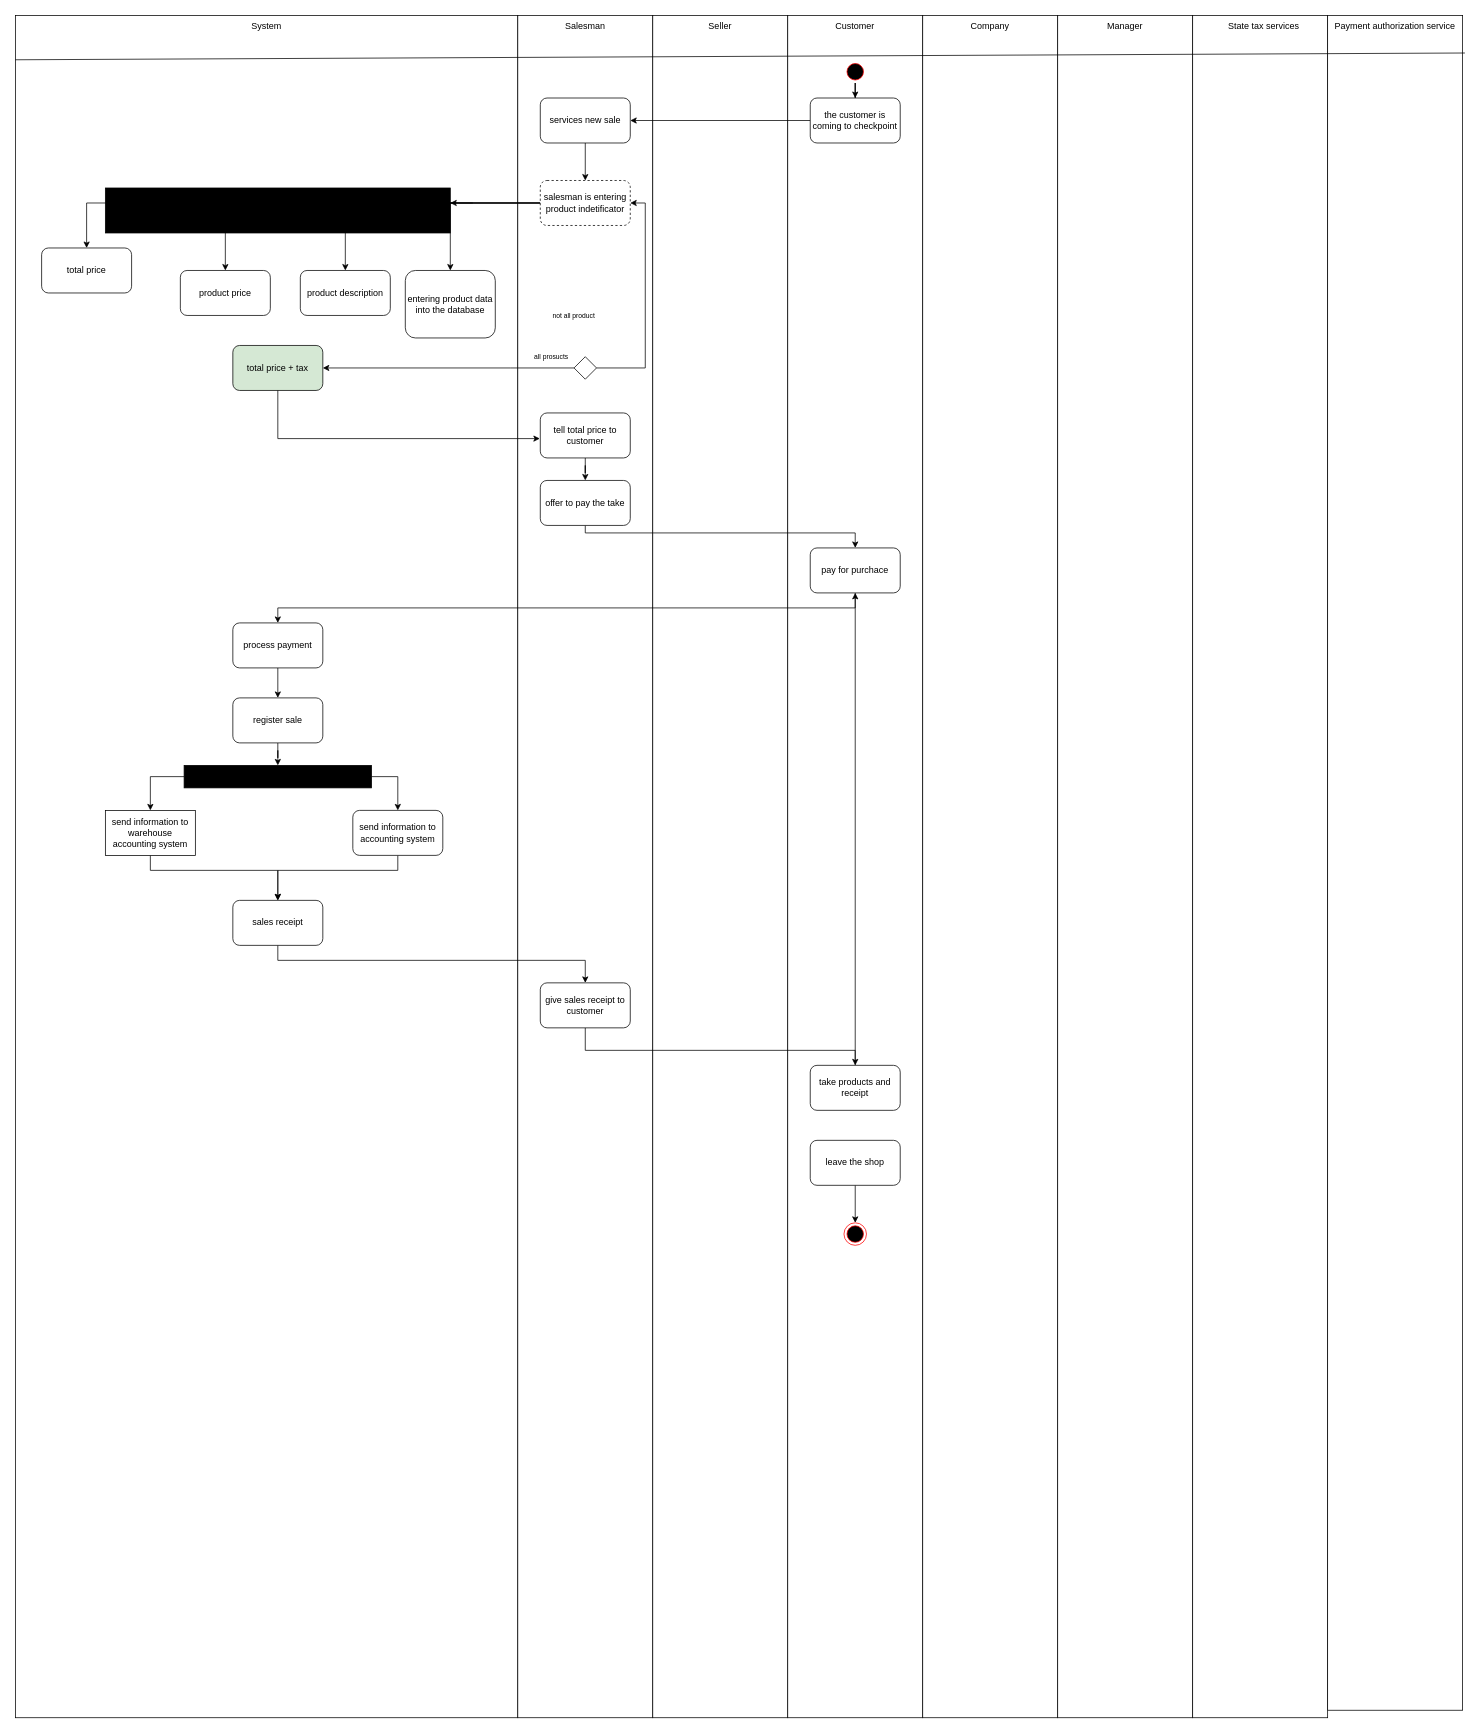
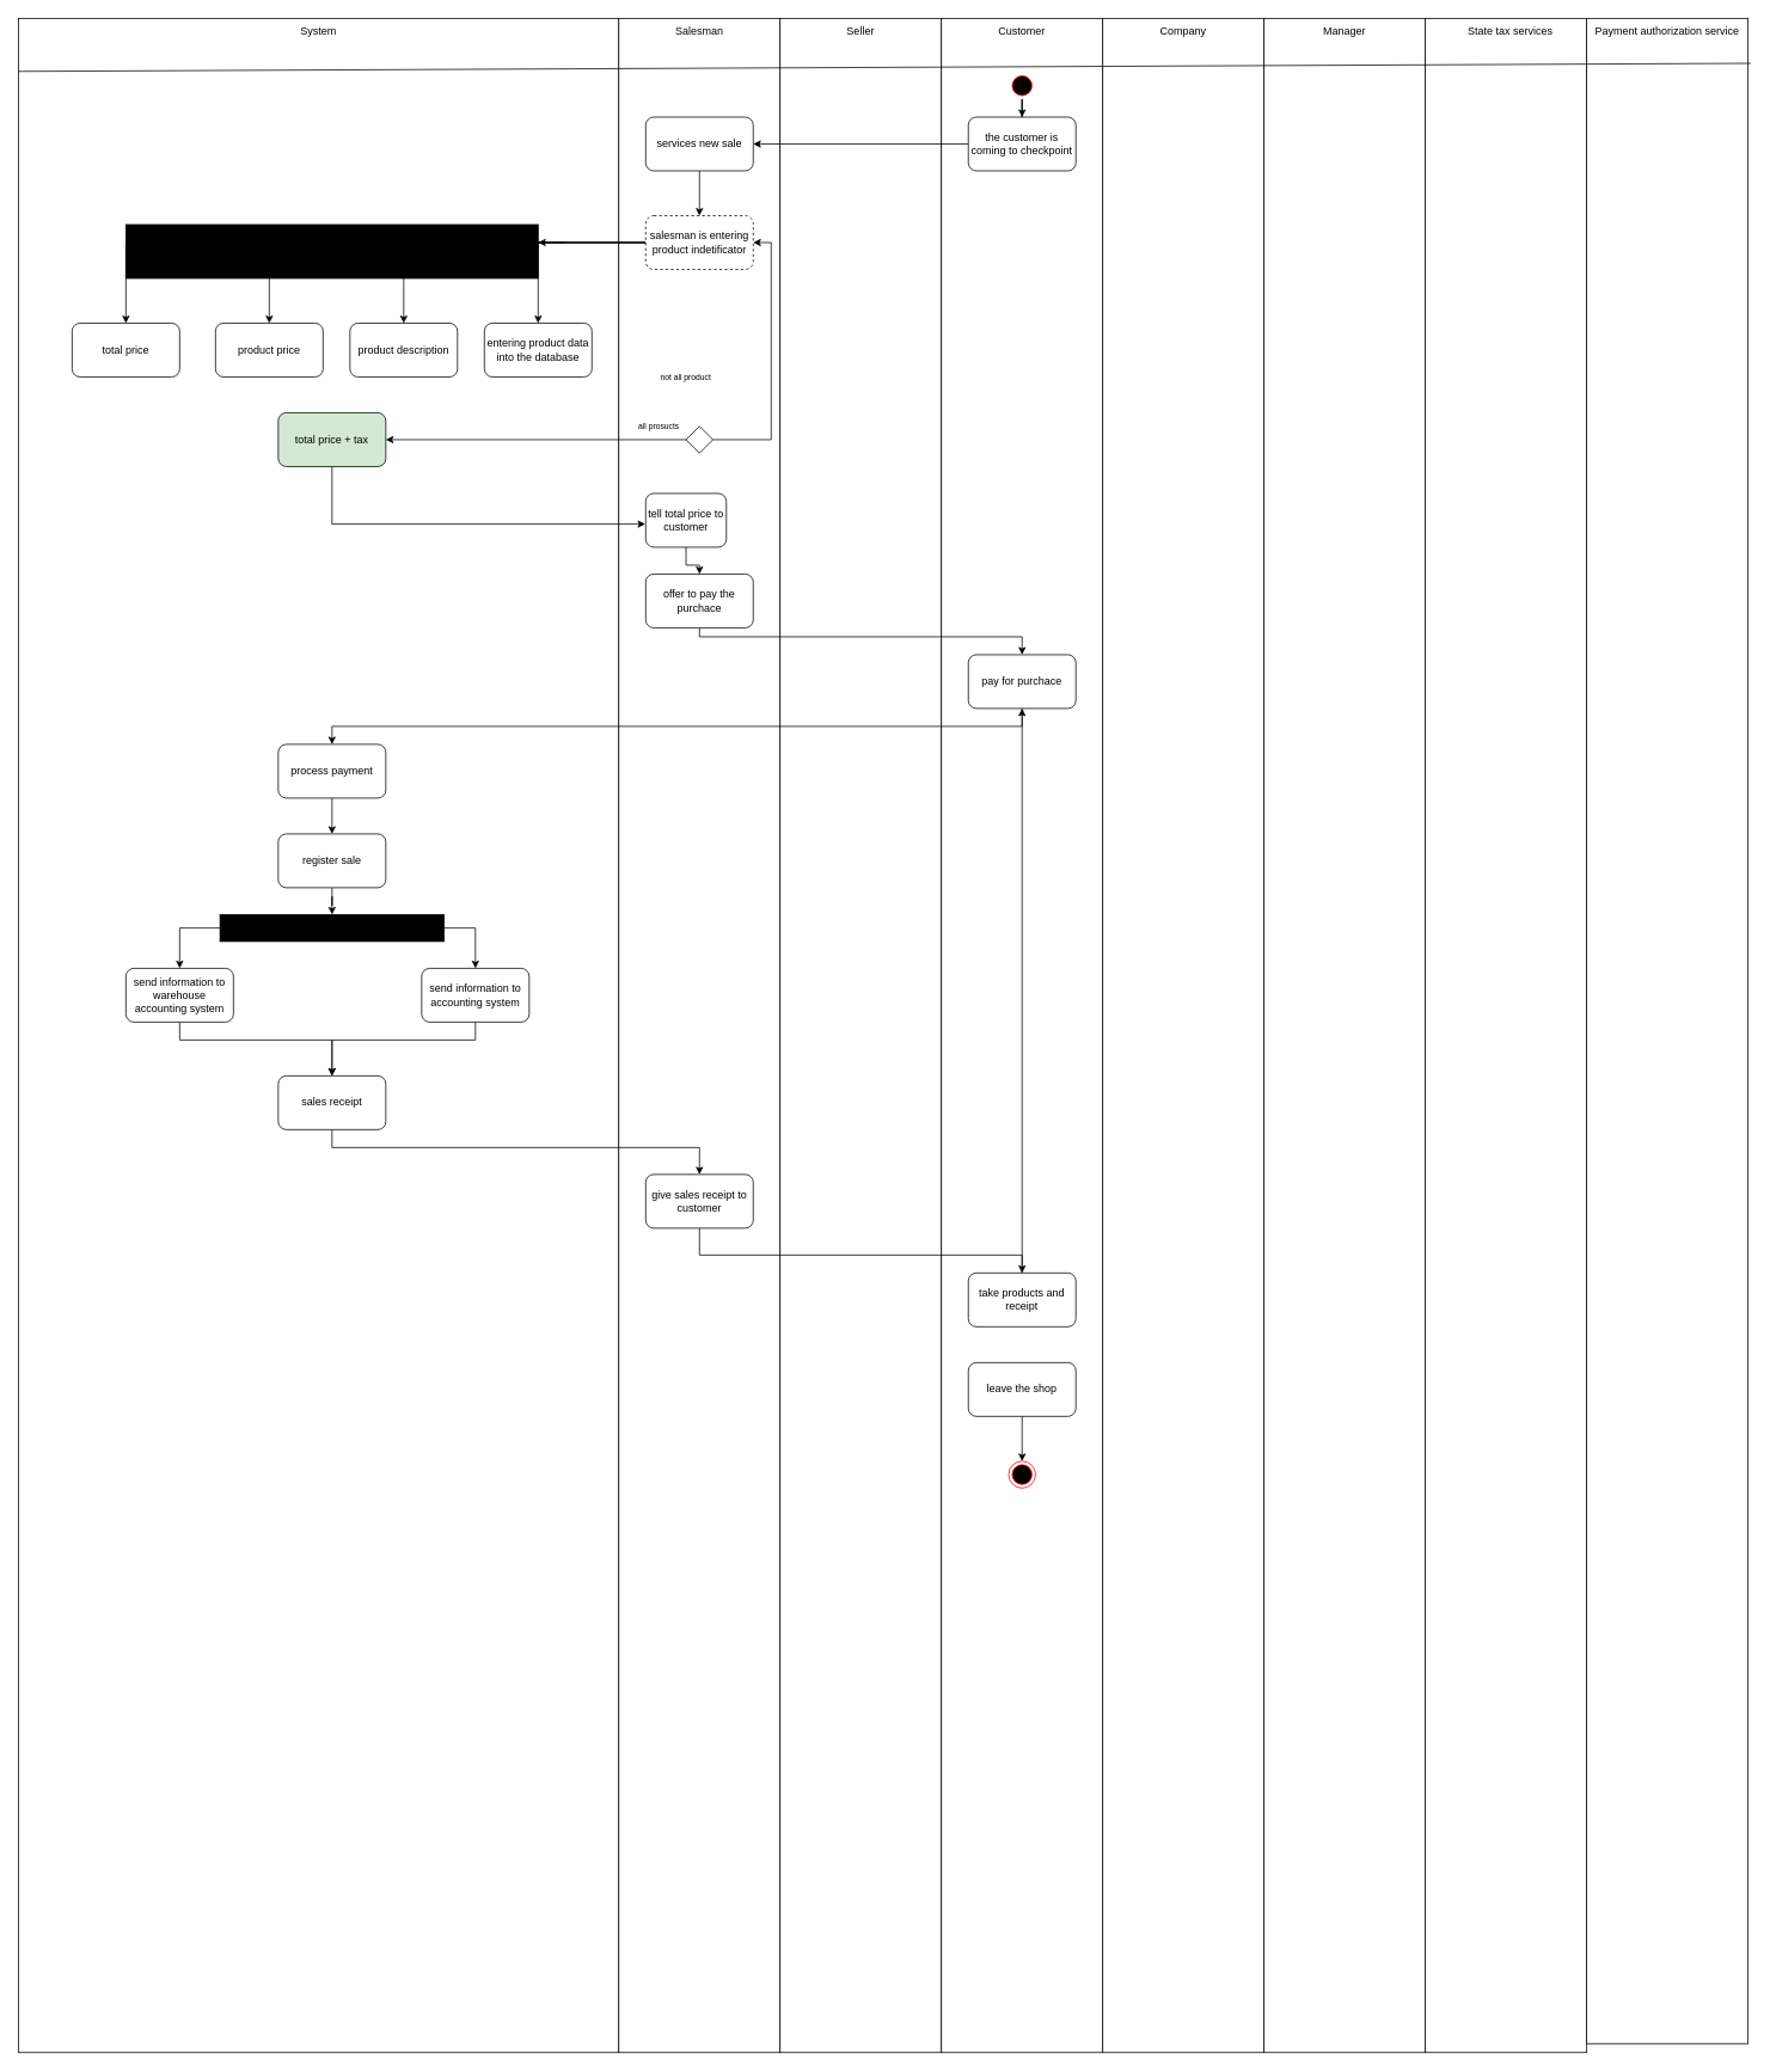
  <mxCell id="0" />
  <mxCell id="1" parent="0" />
  <mxCell id="2" value="" style="rounded=0;whiteSpace=wrap;html=1;" vertex="1" parent="1"><mxGeometry x="20" y="20" width="670" height="2270" as="geometry" /></mxCell>
  <mxCell id="3" value="&lt;div&gt;&lt;br/&gt;&lt;/div&gt;" style="rounded=0;whiteSpace=wrap;html=1;" vertex="1" parent="1"><mxGeometry x="690" y="20" width="180" height="2270" as="geometry" /></mxCell>
  <mxCell id="4" value="" style="rounded=0;whiteSpace=wrap;html=1;" vertex="1" parent="1"><mxGeometry x="870" y="20" width="180" height="2270" as="geometry" /></mxCell>
  <mxCell id="5" value="" style="rounded=0;whiteSpace=wrap;html=1;" vertex="1" parent="1"><mxGeometry x="1050" y="20" width="180" height="2270" as="geometry" /></mxCell>
  <mxCell id="6" value="" style="rounded=0;whiteSpace=wrap;html=1;" vertex="1" parent="1"><mxGeometry x="1230" y="20" width="180" height="2270" as="geometry" /></mxCell>
  <mxCell id="7" value="" style="rounded=0;whiteSpace=wrap;html=1;" vertex="1" parent="1"><mxGeometry x="1410" y="20" width="180" height="2270" as="geometry" /></mxCell>
  <mxCell id="8" value="" style="rounded=0;whiteSpace=wrap;html=1;" vertex="1" parent="1"><mxGeometry x="1590" y="20" width="180" height="2270" as="geometry" /></mxCell>
  <mxCell id="9" value="" style="rounded=0;whiteSpace=wrap;html=1;" vertex="1" parent="1"><mxGeometry x="1770" y="20" width="180" height="2260" as="geometry" /></mxCell>
  <mxCell id="10" value="Salesman" style="text;html=1;align=center;verticalAlign=middle;whiteSpace=wrap;rounded=0;" vertex="1" parent="1"><mxGeometry x="750" y="20" width="60" height="30" as="geometry" /></mxCell>
  <mxCell id="11" value="Seller" style="text;html=1;align=center;verticalAlign=middle;whiteSpace=wrap;rounded=0;" vertex="1" parent="1"><mxGeometry x="930" y="20" width="60" height="30" as="geometry" /></mxCell>
  <mxCell id="12" value="Customer" style="text;html=1;align=center;verticalAlign=middle;whiteSpace=wrap;rounded=0;" vertex="1" parent="1"><mxGeometry x="1110" y="20" width="60" height="30" as="geometry" /></mxCell>
  <mxCell id="13" value="Company" style="text;html=1;align=center;verticalAlign=middle;whiteSpace=wrap;rounded=0;" vertex="1" parent="1"><mxGeometry x="1290" y="20" width="60" height="30" as="geometry" /></mxCell>
  <mxCell id="14" value="Manager" style="text;html=1;align=center;verticalAlign=middle;whiteSpace=wrap;rounded=0;" vertex="1" parent="1"><mxGeometry x="1470" y="20" width="60" height="30" as="geometry" /></mxCell>
  <mxCell id="15" value="State tax services" style="text;html=1;align=center;verticalAlign=middle;whiteSpace=wrap;rounded=0;" vertex="1" parent="1"><mxGeometry x="1620" y="20" width="130" height="30" as="geometry" /></mxCell>
  <mxCell id="16" value="Payment authorization service" style="text;html=1;align=center;verticalAlign=middle;whiteSpace=wrap;rounded=0;" vertex="1" parent="1"><mxGeometry x="1770" y="20" width="180" height="30" as="geometry" /></mxCell>
  <mxCell id="17" style="edgeStyle=orthogonalEdgeStyle;rounded=0;orthogonalLoop=1;jettySize=auto;html=1;" edge="1" parent="1" source="18" target="20"><mxGeometry relative="1" as="geometry" /></mxCell>
  <mxCell id="18" value="" style="ellipse;html=1;shape=startState;fillColor=#000000;strokeColor=#ff0000;" vertex="1" parent="1"><mxGeometry x="1125" y="80" width="30" height="30" as="geometry" /></mxCell>
  <mxCell id="19" style="edgeStyle=orthogonalEdgeStyle;rounded=0;orthogonalLoop=1;jettySize=auto;html=1;entryX=1;entryY=0.5;entryDx=0;entryDy=0;" edge="1" parent="1" source="20" target="27"><mxGeometry relative="1" as="geometry" /></mxCell>
  <mxCell id="20" value="the customer is coming to checkpoint" style="rounded=1;whiteSpace=wrap;html=1;" vertex="1" parent="1"><mxGeometry x="1080" y="130" width="120" height="60" as="geometry" /></mxCell>
  <mxCell id="21" style="edgeStyle=orthogonalEdgeStyle;rounded=0;orthogonalLoop=1;jettySize=auto;html=1;entryX=0.5;entryY=0;entryDx=0;entryDy=0;" edge="1" parent="1" source="25" target="28"><mxGeometry relative="1" as="geometry"><Array as="points"><mxPoint x="600" y="270" /></Array></mxGeometry></mxCell>
  <mxCell id="22" style="edgeStyle=orthogonalEdgeStyle;rounded=0;orthogonalLoop=1;jettySize=auto;html=1;entryX=0.5;entryY=0;entryDx=0;entryDy=0;" edge="1" parent="1" source="25" target="30"><mxGeometry relative="1" as="geometry" /></mxCell>
  <mxCell id="23" style="edgeStyle=orthogonalEdgeStyle;rounded=0;orthogonalLoop=1;jettySize=auto;html=1;" edge="1" parent="1" source="25" target="31"><mxGeometry relative="1" as="geometry" /></mxCell>
  <mxCell id="24" style="edgeStyle=orthogonalEdgeStyle;rounded=0;orthogonalLoop=1;jettySize=auto;html=1;" edge="1" parent="1" source="25" target="32"><mxGeometry relative="1" as="geometry" /></mxCell>
  <mxCell id="25" value="salesman is entering product indetificator" style="rounded=1;whiteSpace=wrap;html=1;dashed=1;" vertex="1" parent="1"><mxGeometry x="720" y="240" width="120" height="60" as="geometry" /></mxCell>
  <mxCell id="26" style="edgeStyle=orthogonalEdgeStyle;rounded=0;orthogonalLoop=1;jettySize=auto;html=1;entryX=0.5;entryY=0;entryDx=0;entryDy=0;" edge="1" parent="1" source="27" target="25"><mxGeometry relative="1" as="geometry" /></mxCell>
  <mxCell id="27" value="services new sale" style="rounded=1;whiteSpace=wrap;html=1;" vertex="1" parent="1"><mxGeometry x="720" y="130" width="120" height="60" as="geometry" /></mxCell>
- <mxCell id="28" value="entering product data into the database" style="rounded=1;whiteSpace=wrap;html=1;" vertex="1" parent="1"><mxGeometry x="540" y="360" width="120" height="90" as="geometry" /></mxCell>
+ <mxCell id="28" value="entering product data into the database" style="rounded=1;whiteSpace=wrap;html=1;" vertex="1" parent="1"><mxGeometry x="540" y="360" width="120" height="60" as="geometry" /></mxCell>
  <mxCell id="29" value="" style="endArrow=none;html=1;rounded=0;exitX=0;exitY=0.026;exitDx=0;exitDy=0;exitPerimeter=0;" edge="1" parent="1" source="2"><mxGeometry width="50" height="50" relative="1" as="geometry"><mxPoint x="510" y="50" as="sourcePoint" /><mxPoint x="1953" y="70" as="targetPoint" /></mxGeometry></mxCell>
- <mxCell id="30" value="product description" style="rounded=1;whiteSpace=wrap;html=1;" vertex="1" parent="1"><mxGeometry x="400" y="360" width="120" height="60" as="geometry" /></mxCell>
+ <mxCell id="30" value="product description" style="rounded=1;whiteSpace=wrap;html=1;" vertex="1" parent="1"><mxGeometry x="390" y="360" width="120" height="60" as="geometry" /></mxCell>
  <mxCell id="31" value="product price" style="rounded=1;whiteSpace=wrap;html=1;" vertex="1" parent="1"><mxGeometry x="240" y="360" width="120" height="60" as="geometry" /></mxCell>
- <mxCell id="32" value="total price" style="rounded=1;whiteSpace=wrap;html=1;" vertex="1" parent="1"><mxGeometry x="55" y="330" width="120" height="60" as="geometry" /></mxCell>
+ <mxCell id="32" value="total price" style="rounded=1;whiteSpace=wrap;html=1;" vertex="1" parent="1"><mxGeometry x="80" y="360" width="120" height="60" as="geometry" /></mxCell>
  <mxCell id="33" value="System" style="text;html=1;align=center;verticalAlign=middle;whiteSpace=wrap;rounded=0;" vertex="1" parent="1"><mxGeometry x="325" y="20" width="60" height="30" as="geometry" /></mxCell>
  <mxCell id="34" value="" style="rounded=0;whiteSpace=wrap;html=1;fillColor=#000000;" vertex="1" parent="1"><mxGeometry x="140" y="250" width="460" height="60" as="geometry" /></mxCell>
  <mxCell id="35" value="" style="endArrow=classic;html=1;rounded=0;" edge="1" parent="1"><mxGeometry width="50" height="50" relative="1" as="geometry"><mxPoint x="630" y="270" as="sourcePoint" /><mxPoint x="600" y="270" as="targetPoint" /></mxGeometry></mxCell>
  <mxCell id="36" style="edgeStyle=orthogonalEdgeStyle;rounded=0;orthogonalLoop=1;jettySize=auto;html=1;entryX=1;entryY=0.5;entryDx=0;entryDy=0;" edge="1" parent="1" source="38" target="40"><mxGeometry relative="1" as="geometry"><Array as="points"><mxPoint x="680" y="490" /><mxPoint x="680" y="490" /></Array></mxGeometry></mxCell>
  <mxCell id="37" style="edgeStyle=orthogonalEdgeStyle;rounded=0;orthogonalLoop=1;jettySize=auto;html=1;entryX=1;entryY=0.5;entryDx=0;entryDy=0;" edge="1" parent="1" source="38" target="25"><mxGeometry relative="1" as="geometry"><Array as="points"><mxPoint x="860" y="490" /><mxPoint x="860" y="270" /></Array></mxGeometry></mxCell>
  <mxCell id="38" value="" style="rhombus;whiteSpace=wrap;html=1;" vertex="1" parent="1"><mxGeometry x="765" y="475" width="30" height="30" as="geometry" /></mxCell>
  <mxCell id="39" value="&lt;font style=&quot;font-size: 9px;&quot;&gt;not all product&lt;/font&gt;" style="text;html=1;align=center;verticalAlign=middle;whiteSpace=wrap;rounded=0;" vertex="1" parent="1"><mxGeometry x="735" y="405" width="60" height="30" as="geometry" /></mxCell>
  <mxCell id="40" value="total price + tax" style="rounded=1;whiteSpace=wrap;html=1;fillColor=#d5e8d4;" vertex="1" parent="1"><mxGeometry x="310" y="460" width="120" height="60" as="geometry" /></mxCell>
  <mxCell id="41" value="&lt;font style=&quot;font-size: 9px;&quot;&gt;all prosucts&lt;/font&gt;" style="text;html=1;align=center;verticalAlign=middle;whiteSpace=wrap;rounded=0;" vertex="1" parent="1"><mxGeometry x="705" y="460" width="60" height="30" as="geometry" /></mxCell>
  <mxCell id="42" style="edgeStyle=orthogonalEdgeStyle;rounded=0;orthogonalLoop=1;jettySize=auto;html=1;entryX=0.5;entryY=0;entryDx=0;entryDy=0;" edge="1" parent="1" source="43" target="46"><mxGeometry relative="1" as="geometry" /></mxCell>
- <mxCell id="43" value="tell total price to customer" style="rounded=1;whiteSpace=wrap;html=1;" vertex="1" parent="1"><mxGeometry x="720" y="550" width="120" height="60" as="geometry" /></mxCell>
+ <mxCell id="43" value="tell total price to customer" style="rounded=1;whiteSpace=wrap;html=1;" vertex="1" parent="1"><mxGeometry x="720" y="550" width="90" height="60" as="geometry" /></mxCell>
  <mxCell id="44" style="edgeStyle=orthogonalEdgeStyle;rounded=0;orthogonalLoop=1;jettySize=auto;html=1;entryX=-0.005;entryY=0.57;entryDx=0;entryDy=0;entryPerimeter=0;" edge="1" parent="1" source="40" target="43"><mxGeometry relative="1" as="geometry"><Array as="points"><mxPoint x="370" y="584" /></Array></mxGeometry></mxCell>
  <mxCell id="45" style="edgeStyle=orthogonalEdgeStyle;rounded=0;orthogonalLoop=1;jettySize=auto;html=1;entryX=0.5;entryY=0;entryDx=0;entryDy=0;" edge="1" parent="1" source="46" target="48"><mxGeometry relative="1" as="geometry"><Array as="points"><mxPoint x="780" y="710" /><mxPoint x="1140" y="710" /></Array></mxGeometry></mxCell>
- <mxCell id="46" value="offer to pay the take" style="rounded=1;whiteSpace=wrap;html=1;" vertex="1" parent="1"><mxGeometry x="720" y="640" width="120" height="60" as="geometry" /></mxCell>
+ <mxCell id="46" value="offer to pay the purchace" style="rounded=1;whiteSpace=wrap;html=1;" vertex="1" parent="1"><mxGeometry x="720" y="640" width="120" height="60" as="geometry" /></mxCell>
  <mxCell id="47" style="edgeStyle=orthogonalEdgeStyle;rounded=0;orthogonalLoop=1;jettySize=auto;html=1;entryX=0.5;entryY=0;entryDx=0;entryDy=0;" edge="1" parent="1" source="48" target="50"><mxGeometry relative="1" as="geometry"><Array as="points"><mxPoint x="1140" y="810" /><mxPoint x="370" y="810" /></Array></mxGeometry></mxCell>
  <mxCell id="48" value="pay for purchace" style="rounded=1;whiteSpace=wrap;html=1;" vertex="1" parent="1"><mxGeometry x="1080" y="730" width="120" height="60" as="geometry" /></mxCell>
  <mxCell id="49" style="edgeStyle=orthogonalEdgeStyle;rounded=0;orthogonalLoop=1;jettySize=auto;html=1;entryX=0.5;entryY=0;entryDx=0;entryDy=0;" edge="1" parent="1" source="50" target="52"><mxGeometry relative="1" as="geometry" /></mxCell>
  <mxCell id="50" value="process payment" style="rounded=1;whiteSpace=wrap;html=1;" vertex="1" parent="1"><mxGeometry x="310" y="830" width="120" height="60" as="geometry" /></mxCell>
  <mxCell id="51" style="edgeStyle=orthogonalEdgeStyle;rounded=0;orthogonalLoop=1;jettySize=auto;html=1;" edge="1" parent="1" source="52" target="59"><mxGeometry relative="1" as="geometry" /></mxCell>
  <mxCell id="52" value="register sale" style="rounded=1;whiteSpace=wrap;html=1;" vertex="1" parent="1"><mxGeometry x="310" y="930" width="120" height="60" as="geometry" /></mxCell>
  <mxCell id="53" style="edgeStyle=orthogonalEdgeStyle;rounded=0;orthogonalLoop=1;jettySize=auto;html=1;entryX=0.5;entryY=0;entryDx=0;entryDy=0;" edge="1" parent="1" source="54" target="61"><mxGeometry relative="1" as="geometry"><Array as="points"><mxPoint x="530" y="1160" /><mxPoint x="370" y="1160" /></Array></mxGeometry></mxCell>
  <mxCell id="54" value="send information to accounting system" style="rounded=1;whiteSpace=wrap;html=1;" vertex="1" parent="1"><mxGeometry x="470" y="1080" width="120" height="60" as="geometry" /></mxCell>
  <mxCell id="55" style="edgeStyle=orthogonalEdgeStyle;rounded=0;orthogonalLoop=1;jettySize=auto;html=1;" edge="1" parent="1" source="56"><mxGeometry relative="1" as="geometry"><mxPoint x="370" y="1200" as="targetPoint" /><Array as="points"><mxPoint x="200" y="1160" /><mxPoint x="370" y="1160" /></Array></mxGeometry></mxCell>
- <mxCell id="56" value="send information to warehouse accounting system" style="whiteSpace=wrap;html=1;rounded=0;" vertex="1" parent="1"><mxGeometry x="140" y="1080" width="120" height="60" as="geometry" /></mxCell>
+ <mxCell id="56" value="send information to warehouse accounting system" style="rounded=1;whiteSpace=wrap;html=1;" vertex="1" parent="1"><mxGeometry x="140" y="1080" width="120" height="60" as="geometry" /></mxCell>
  <mxCell id="57" style="edgeStyle=orthogonalEdgeStyle;rounded=0;orthogonalLoop=1;jettySize=auto;html=1;entryX=0.5;entryY=0;entryDx=0;entryDy=0;" edge="1" parent="1" source="59" target="54"><mxGeometry relative="1" as="geometry"><Array as="points"><mxPoint x="530" y="1035" /><mxPoint x="530" y="1070" /><mxPoint x="530" y="1070" /></Array></mxGeometry></mxCell>
  <mxCell id="58" style="edgeStyle=orthogonalEdgeStyle;rounded=0;orthogonalLoop=1;jettySize=auto;html=1;entryX=0.5;entryY=0;entryDx=0;entryDy=0;" edge="1" parent="1" source="59" target="56"><mxGeometry relative="1" as="geometry"><Array as="points"><mxPoint x="200" y="1035" /></Array></mxGeometry></mxCell>
  <mxCell id="59" value="" style="rounded=0;whiteSpace=wrap;html=1;fillColor=#000000;" vertex="1" parent="1"><mxGeometry x="245" y="1020" width="250" height="30" as="geometry" /></mxCell>
  <mxCell id="60" style="edgeStyle=orthogonalEdgeStyle;rounded=0;orthogonalLoop=1;jettySize=auto;html=1;entryX=0.5;entryY=0;entryDx=0;entryDy=0;" edge="1" parent="1" source="61" target="63"><mxGeometry relative="1" as="geometry"><Array as="points"><mxPoint x="370" y="1280" /><mxPoint x="780" y="1280" /></Array></mxGeometry></mxCell>
  <mxCell id="61" value="sales receipt" style="rounded=1;whiteSpace=wrap;html=1;" vertex="1" parent="1"><mxGeometry x="310" y="1200" width="120" height="60" as="geometry" /></mxCell>
  <mxCell id="62" style="edgeStyle=orthogonalEdgeStyle;rounded=0;orthogonalLoop=1;jettySize=auto;html=1;entryX=0.5;entryY=0;entryDx=0;entryDy=0;" edge="1" parent="1" source="63" target="65"><mxGeometry relative="1" as="geometry"><Array as="points"><mxPoint x="780" y="1400" /><mxPoint x="1140" y="1400" /></Array></mxGeometry></mxCell>
  <mxCell id="63" value="give sales receipt to customer" style="rounded=1;whiteSpace=wrap;html=1;" vertex="1" parent="1"><mxGeometry x="720" y="1310" width="120" height="60" as="geometry" /></mxCell>
  <mxCell id="64" style="edgeStyle=orthogonalEdgeStyle;rounded=0;orthogonalLoop=1;jettySize=auto;html=1;" edge="1" parent="1" source="65" target="48"><mxGeometry relative="1" as="geometry" /></mxCell>
  <mxCell id="65" value="take products and receipt" style="rounded=1;whiteSpace=wrap;html=1;" vertex="1" parent="1"><mxGeometry x="1080" y="1420" width="120" height="60" as="geometry" /></mxCell>
  <mxCell id="66" style="edgeStyle=orthogonalEdgeStyle;rounded=0;orthogonalLoop=1;jettySize=auto;html=1;entryX=0.5;entryY=0;entryDx=0;entryDy=0;" edge="1" parent="1" source="67" target="68"><mxGeometry relative="1" as="geometry" /></mxCell>
  <mxCell id="67" value="leave the shop" style="rounded=1;whiteSpace=wrap;html=1;" vertex="1" parent="1"><mxGeometry x="1080" y="1520" width="120" height="60" as="geometry" /></mxCell>
  <mxCell id="68" value="" style="ellipse;html=1;shape=endState;fillColor=#000000;strokeColor=#ff0000;" vertex="1" parent="1"><mxGeometry x="1125" y="1630" width="30" height="30" as="geometry" /></mxCell>
